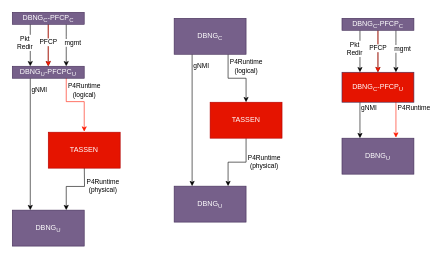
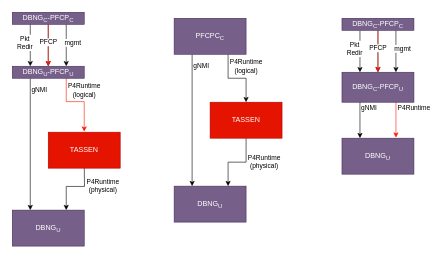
  <mxCell id="0" />
  <mxCell id="1" parent="0" />
  <mxCell id="2" value="&lt;div&gt;P4Runtime&lt;/div&gt;&lt;div&gt;(logical)&lt;br&gt;&lt;/div&gt;" style="edgeStyle=orthogonalEdgeStyle;rounded=0;orthogonalLoop=1;jettySize=auto;html=1;" edge="1" parent="1" source="5" target="8"><mxGeometry x="0.272" y="-20" relative="1" as="geometry"><Array as="points"><mxPoint x="380" y="130" /><mxPoint x="410" y="130" /></Array><mxPoint x="20" y="-20" as="offset" /></mxGeometry></mxCell>
  <mxCell id="3" style="edgeStyle=orthogonalEdgeStyle;rounded=0;orthogonalLoop=1;jettySize=auto;html=1;exitX=0.25;exitY=1;exitDx=0;exitDy=0;entryX=0.25;entryY=0;entryDx=0;entryDy=0;" edge="1" parent="1" source="5" target="9"><mxGeometry relative="1" as="geometry" /></mxCell>
  <mxCell id="4" value="gNMI" style="edgeLabel;html=1;align=center;verticalAlign=middle;resizable=0;points=[];" vertex="1" connectable="0" parent="3"><mxGeometry x="-0.835" y="-2" relative="1" as="geometry"><mxPoint x="16" as="offset" /></mxGeometry></mxCell>
- <mxCell id="5" value="DBNG&lt;sub&gt;C&lt;/sub&gt;" style="rounded=0;whiteSpace=wrap;html=1;fillColor=#76608a;strokeColor=#432D57;fontColor=#ffffff;" vertex="1" parent="1"><mxGeometry x="290" y="30" width="120" height="60" as="geometry" /></mxCell>
+ <mxCell id="5" value="PFCPC&lt;sub&gt;C&lt;/sub&gt;" style="rounded=0;whiteSpace=wrap;html=1;fillColor=#76608a;strokeColor=#432D57;fontColor=#ffffff;" vertex="1" parent="1"><mxGeometry x="290" y="30" width="120" height="60" as="geometry" /></mxCell>
  <mxCell id="6" value="" style="edgeStyle=orthogonalEdgeStyle;rounded=0;orthogonalLoop=1;jettySize=auto;html=1;entryX=0.75;entryY=0;entryDx=0;entryDy=0;" edge="1" parent="1" source="8" target="9"><mxGeometry relative="1" as="geometry" /></mxCell>
  <mxCell id="7" value="&lt;div&gt;P4Runtime&lt;/div&gt;(physical)" style="edgeLabel;html=1;align=center;verticalAlign=middle;resizable=0;points=[];" vertex="1" connectable="0" parent="6"><mxGeometry x="-0.204" y="-1" relative="1" as="geometry"><mxPoint x="33" as="offset" /></mxGeometry></mxCell>
  <mxCell id="8" value="TASSEN" style="rounded=0;whiteSpace=wrap;html=1;fillColor=#e51400;strokeColor=#B20000;fontColor=#ffffff;" vertex="1" parent="1"><mxGeometry x="350" y="170" width="120" height="60" as="geometry" /></mxCell>
  <mxCell id="9" value="DBNG&lt;sub&gt;U&lt;/sub&gt;" style="rounded=0;whiteSpace=wrap;html=1;fillColor=#76608a;strokeColor=#432D57;fontColor=#ffffff;" vertex="1" parent="1"><mxGeometry x="290" y="310" width="120" height="60" as="geometry" /></mxCell>
  <mxCell id="10" value="&lt;div&gt;P4Runtime&lt;/div&gt;&lt;div&gt;(logical)&lt;br&gt;&lt;/div&gt;" style="edgeStyle=orthogonalEdgeStyle;rounded=0;orthogonalLoop=1;jettySize=auto;html=1;entryX=0.5;entryY=0;entryDx=0;entryDy=0;strokeColor=#FF1900;" edge="1" parent="1"><mxGeometry x="0.167" y="-19" relative="1" as="geometry"><Array as="points"><mxPoint x="110" y="169" /><mxPoint x="140" y="169" /></Array><mxPoint x="19" y="-19" as="offset" /><mxPoint x="110" y="129" as="sourcePoint" /><mxPoint x="140" y="219" as="targetPoint" /></mxGeometry></mxCell>
  <mxCell id="11" style="edgeStyle=orthogonalEdgeStyle;rounded=0;orthogonalLoop=1;jettySize=auto;html=1;exitX=0.25;exitY=1;exitDx=0;exitDy=0;entryX=0.25;entryY=0;entryDx=0;entryDy=0;" edge="1" parent="1" source="13" target="17"><mxGeometry relative="1" as="geometry" /></mxCell>
  <mxCell id="12" value="gNMI" style="edgeLabel;html=1;align=center;verticalAlign=middle;resizable=0;points=[];" vertex="1" connectable="0" parent="11"><mxGeometry x="-0.835" y="-2" relative="1" as="geometry"><mxPoint x="16" as="offset" /></mxGeometry></mxCell>
- <mxCell id="13" value="&lt;div&gt;DBNG&lt;sub&gt;U&lt;/sub&gt;-PFCPC&lt;sub&gt;U&lt;/sub&gt;&lt;/div&gt;" style="rounded=0;whiteSpace=wrap;html=1;fillColor=#76608a;strokeColor=#432D57;fontColor=#ffffff;" vertex="1" parent="1"><mxGeometry x="20" y="110" width="120" height="20" as="geometry" /></mxCell>
+ <mxCell id="13" value="&lt;div&gt;DBNG&lt;sub&gt;U&lt;/sub&gt;-PFCP&lt;sub&gt;U&lt;/sub&gt;&lt;/div&gt;" style="rounded=0;whiteSpace=wrap;html=1;fillColor=#76608a;strokeColor=#432D57;fontColor=#ffffff;" vertex="1" parent="1"><mxGeometry x="20" y="110" width="120" height="20" as="geometry" /></mxCell>
  <mxCell id="14" value="" style="edgeStyle=orthogonalEdgeStyle;rounded=0;orthogonalLoop=1;jettySize=auto;html=1;entryX=0.75;entryY=0;entryDx=0;entryDy=0;" edge="1" parent="1" target="17"><mxGeometry relative="1" as="geometry"><mxPoint x="140" y="270" as="sourcePoint" /></mxGeometry></mxCell>
  <mxCell id="15" value="&lt;div&gt;P4Runtime&lt;/div&gt;(physical)" style="edgeLabel;html=1;align=center;verticalAlign=middle;resizable=0;points=[];" vertex="1" connectable="0" parent="14"><mxGeometry x="-0.204" y="-1" relative="1" as="geometry"><mxPoint x="33" as="offset" /></mxGeometry></mxCell>
  <mxCell id="16" value="TASSEN" style="rounded=0;whiteSpace=wrap;html=1;fillColor=#e51400;strokeColor=#B20000;fontColor=#ffffff;" vertex="1" parent="1"><mxGeometry x="80" y="220" width="120" height="60" as="geometry" /></mxCell>
  <mxCell id="17" value="DBNG&lt;sub&gt;U&lt;/sub&gt;" style="rounded=0;whiteSpace=wrap;html=1;fillColor=#76608a;strokeColor=#432D57;fontColor=#ffffff;" vertex="1" parent="1"><mxGeometry x="20" y="350" width="120" height="60" as="geometry" /></mxCell>
  <mxCell id="18" style="edgeStyle=orthogonalEdgeStyle;rounded=0;orthogonalLoop=1;jettySize=auto;html=1;exitX=0.25;exitY=1;exitDx=0;exitDy=0;entryX=0.25;entryY=0;entryDx=0;entryDy=0;" edge="1" parent="1" source="24" target="13"><mxGeometry relative="1" as="geometry" /></mxCell>
  <mxCell id="19" value="&lt;div&gt;Pkt&lt;/div&gt;&lt;div&gt;Redir&lt;br&gt;&lt;/div&gt;" style="edgeLabel;html=1;align=center;verticalAlign=middle;resizable=0;points=[];" vertex="1" connectable="0" parent="18"><mxGeometry x="-0.234" y="-1" relative="1" as="geometry"><mxPoint x="-9" y="3" as="offset" /></mxGeometry></mxCell>
  <mxCell id="20" style="edgeStyle=orthogonalEdgeStyle;rounded=0;orthogonalLoop=1;jettySize=auto;html=1;exitX=0.5;exitY=1;exitDx=0;exitDy=0;entryX=0.5;entryY=0;entryDx=0;entryDy=0;" edge="1" parent="1" source="24" target="13"><mxGeometry relative="1" as="geometry" /></mxCell>
  <mxCell id="21" style="edgeStyle=orthogonalEdgeStyle;rounded=0;orthogonalLoop=1;jettySize=auto;html=1;exitX=0.75;exitY=1;exitDx=0;exitDy=0;entryX=0.75;entryY=0;entryDx=0;entryDy=0;" edge="1" parent="1" source="24" target="13"><mxGeometry relative="1" as="geometry"><Array as="points"><mxPoint x="110" y="60" /><mxPoint x="110" y="60" /></Array></mxGeometry></mxCell>
  <mxCell id="22" value="mgmt" style="edgeLabel;html=1;align=center;verticalAlign=middle;resizable=0;points=[];" vertex="1" connectable="0" parent="21"><mxGeometry x="-0.294" y="1" relative="1" as="geometry"><mxPoint x="9" y="5" as="offset" /></mxGeometry></mxCell>
  <mxCell id="23" value="PFCP" style="edgeStyle=orthogonalEdgeStyle;rounded=0;orthogonalLoop=1;jettySize=auto;html=1;strokeColor=#FF1900;" edge="1" parent="1" source="24" target="13"><mxGeometry x="-0.143" relative="1" as="geometry"><mxPoint as="offset" /></mxGeometry></mxCell>
  <mxCell id="24" value="DBNG&lt;sub&gt;C&lt;/sub&gt;-PFCP&lt;sub&gt;C&lt;/sub&gt;" style="rounded=0;whiteSpace=wrap;html=1;fillColor=#76608a;strokeColor=#432D57;fontColor=#ffffff;" vertex="1" parent="1"><mxGeometry x="20" y="20" width="120" height="20" as="geometry" /></mxCell>
  <mxCell id="25" value="&lt;div&gt;P4Runtime&lt;/div&gt;" style="edgeStyle=orthogonalEdgeStyle;rounded=0;orthogonalLoop=1;jettySize=auto;html=1;strokeColor=#FF1900;" edge="1" parent="1"><mxGeometry x="-0.089" y="30" relative="1" as="geometry"><Array as="points"><mxPoint x="660" y="229" /></Array><mxPoint as="offset" /><mxPoint x="660" y="139" as="sourcePoint" /><mxPoint x="660" y="229" as="targetPoint" /></mxGeometry></mxCell>
  <mxCell id="26" style="edgeStyle=orthogonalEdgeStyle;rounded=0;orthogonalLoop=1;jettySize=auto;html=1;exitX=0.25;exitY=1;exitDx=0;exitDy=0;entryX=0.25;entryY=0;entryDx=0;entryDy=0;" edge="1" parent="1" source="28" target="29"><mxGeometry relative="1" as="geometry" /></mxCell>
  <mxCell id="27" value="gNMI" style="edgeLabel;html=1;align=center;verticalAlign=middle;resizable=0;points=[];" vertex="1" connectable="0" parent="26"><mxGeometry x="-0.835" y="-2" relative="1" as="geometry"><mxPoint x="16" y="4" as="offset" /></mxGeometry></mxCell>
- <mxCell id="28" value="DBNG&lt;sub&gt;C&lt;/sub&gt;-PFCP&lt;sub&gt;U&lt;/sub&gt;" style="rounded=0;whiteSpace=wrap;html=1;fillColor=#e51400;strokeColor=#432D57;fontColor=#ffffff;" vertex="1" parent="1"><mxGeometry x="570" y="120" width="120" height="50" as="geometry" /></mxCell>
+ <mxCell id="28" value="DBNG&lt;sub&gt;C&lt;/sub&gt;-PFCP&lt;sub&gt;U&lt;/sub&gt;" style="rounded=0;whiteSpace=wrap;html=1;fillColor=#76608a;strokeColor=#432D57;fontColor=#ffffff;" vertex="1" parent="1"><mxGeometry x="570" y="120" width="120" height="50" as="geometry" /></mxCell>
  <mxCell id="29" value="DBNG&lt;sub&gt;U&lt;/sub&gt;" style="rounded=0;whiteSpace=wrap;html=1;fillColor=#76608a;strokeColor=#432D57;fontColor=#ffffff;" vertex="1" parent="1"><mxGeometry x="570" y="230" width="120" height="60" as="geometry" /></mxCell>
  <mxCell id="30" style="edgeStyle=orthogonalEdgeStyle;rounded=0;orthogonalLoop=1;jettySize=auto;html=1;exitX=0.25;exitY=1;exitDx=0;exitDy=0;entryX=0.25;entryY=0;entryDx=0;entryDy=0;" edge="1" parent="1" source="36" target="28"><mxGeometry relative="1" as="geometry" /></mxCell>
  <mxCell id="31" value="&lt;div&gt;Pkt&lt;/div&gt;&lt;div&gt;Redir&lt;br&gt;&lt;/div&gt;" style="edgeLabel;html=1;align=center;verticalAlign=middle;resizable=0;points=[];" vertex="1" connectable="0" parent="30"><mxGeometry x="-0.234" y="-1" relative="1" as="geometry"><mxPoint x="-9" y="3" as="offset" /></mxGeometry></mxCell>
  <mxCell id="32" style="edgeStyle=orthogonalEdgeStyle;rounded=0;orthogonalLoop=1;jettySize=auto;html=1;exitX=0.5;exitY=1;exitDx=0;exitDy=0;entryX=0.5;entryY=0;entryDx=0;entryDy=0;" edge="1" parent="1" source="36" target="28"><mxGeometry relative="1" as="geometry" /></mxCell>
  <mxCell id="33" style="edgeStyle=orthogonalEdgeStyle;rounded=0;orthogonalLoop=1;jettySize=auto;html=1;exitX=0.75;exitY=1;exitDx=0;exitDy=0;entryX=0.75;entryY=0;entryDx=0;entryDy=0;" edge="1" parent="1" source="36" target="28"><mxGeometry relative="1" as="geometry"><Array as="points"><mxPoint x="660" y="70" /><mxPoint x="660" y="70" /></Array></mxGeometry></mxCell>
  <mxCell id="34" value="mgmt" style="edgeLabel;html=1;align=center;verticalAlign=middle;resizable=0;points=[];" vertex="1" connectable="0" parent="33"><mxGeometry x="-0.294" y="1" relative="1" as="geometry"><mxPoint x="9" y="5" as="offset" /></mxGeometry></mxCell>
  <mxCell id="35" value="PFCP" style="edgeStyle=orthogonalEdgeStyle;rounded=0;orthogonalLoop=1;jettySize=auto;html=1;strokeColor=#FF1900;" edge="1" parent="1" source="36" target="28"><mxGeometry x="-0.143" relative="1" as="geometry"><mxPoint as="offset" /></mxGeometry></mxCell>
  <mxCell id="36" value="DBNG&lt;sub&gt;C&lt;/sub&gt;-PFCP&lt;sub&gt;C&lt;/sub&gt;" style="rounded=0;whiteSpace=wrap;html=1;fillColor=#76608a;strokeColor=#432D57;fontColor=#ffffff;" vertex="1" parent="1"><mxGeometry x="570" y="30" width="120" height="20" as="geometry" /></mxCell>
